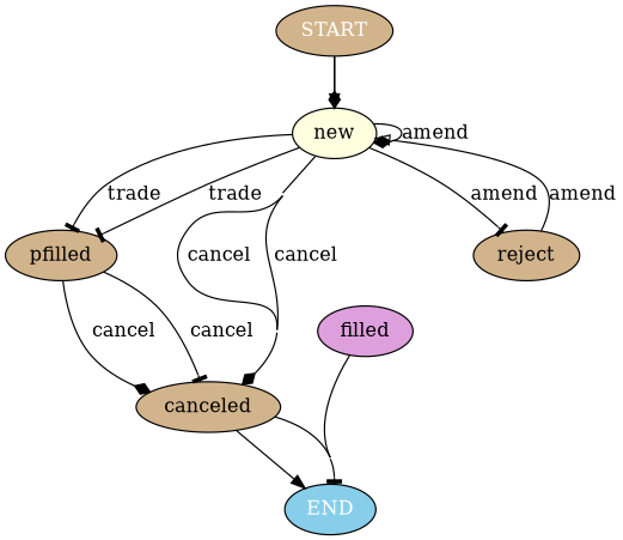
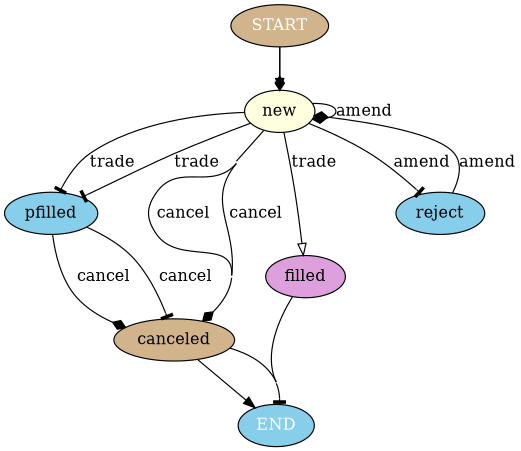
  digraph {
    concentrate=true
    node [fillcolor=tan style=filled]
    n1 [fontcolor=white label=START]
    new [fillcolor=lightyellow]
-   pfilled
+   pfilled [fillcolor=skyblue]
    canceled
    filled [fillcolor=plum]
-   reject
+   reject [fillcolor=skyblue]
    n7 [fillcolor=skyblue fontcolor=white label=END]
    n1 -> new [arrowhead=diamond]
    n1 -> new
    n1 -> new
    n1 -> new
    n1 -> new
    new -> new [arrowhead=diamond label=amend]
    new -> pfilled [arrowhead=tee label=trade]
    new -> pfilled [arrowhead=tee label=trade]
    new -> canceled [arrowhead=diamond label=cancel]
    new -> canceled [arrowhead=onormal label=cancel]
+   new -> filled [arrowhead=onormal label=trade]
    new -> reject [arrowhead=tee label=amend]
    pfilled -> canceled [arrowhead=diamond label=cancel]
    pfilled -> canceled [arrowhead=tee label=cancel]
    canceled -> n7 [arrowhead=tee]
    canceled -> n7
    canceled -> n7
    canceled -> n7
    filled -> n7 [arrowhead=onormal]
-   reject -> new [arrowhead=onormal label=amend]
+   reject -> new [arrowhead=diamond label=amend]
  }
